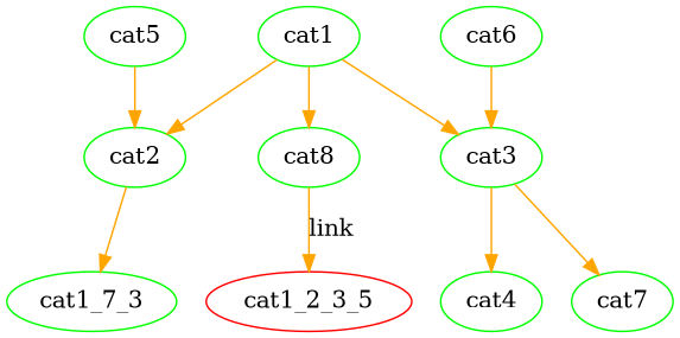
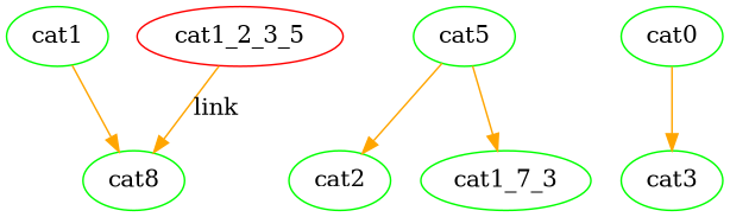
  digraph {
    node [color=green]
    edge [color=orange]
    n1 [label=cat1]
    n2 [label=cat2]
    n3 [label=cat3]
    n4 [label=cat8]
    n5 [label=cat1_7_3]
-   n6 [label=cat4]
-   n7 [label=cat7]
    n8 [color=red label=cat1_2_3_5]
    n9 [label=cat5]
-   n10 [label=cat6]
-   n1 -> n2
-   n1 -> n3
+   n10 [label=cat0]
    n1 -> n4
-   n2 -> n5
-   n3 -> n6
-   n3 -> n7
-   n4 -> n8 [label=link]
+   n9 -> n5
+   n8 -> n4 [label=link]
    n9 -> n2
    n10 -> n3
  }
